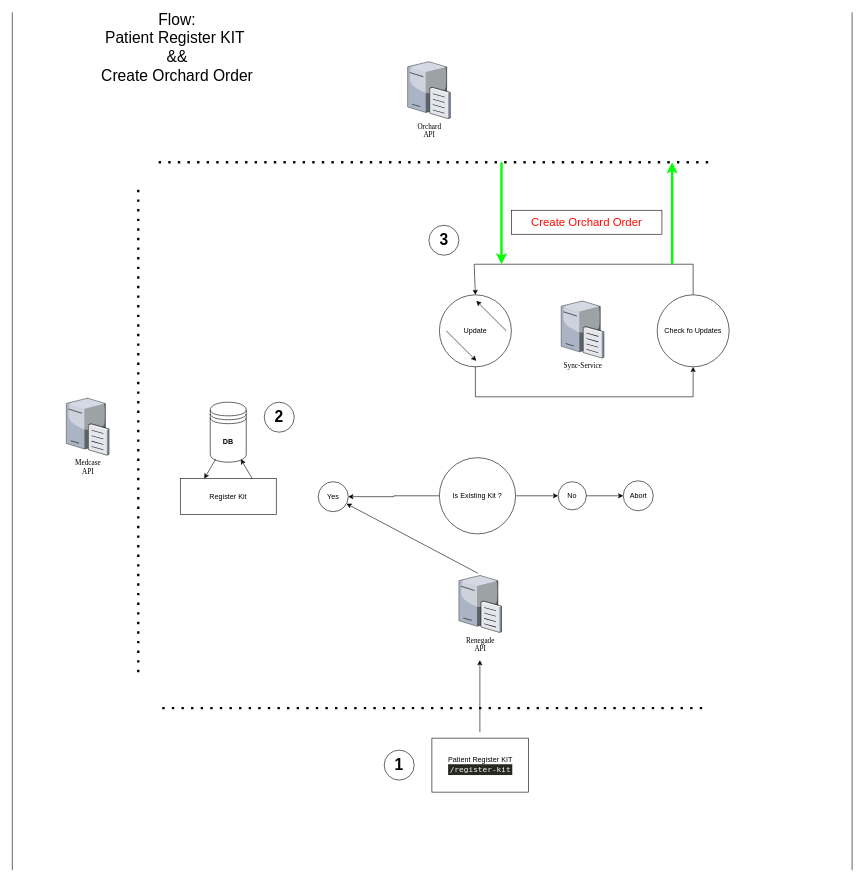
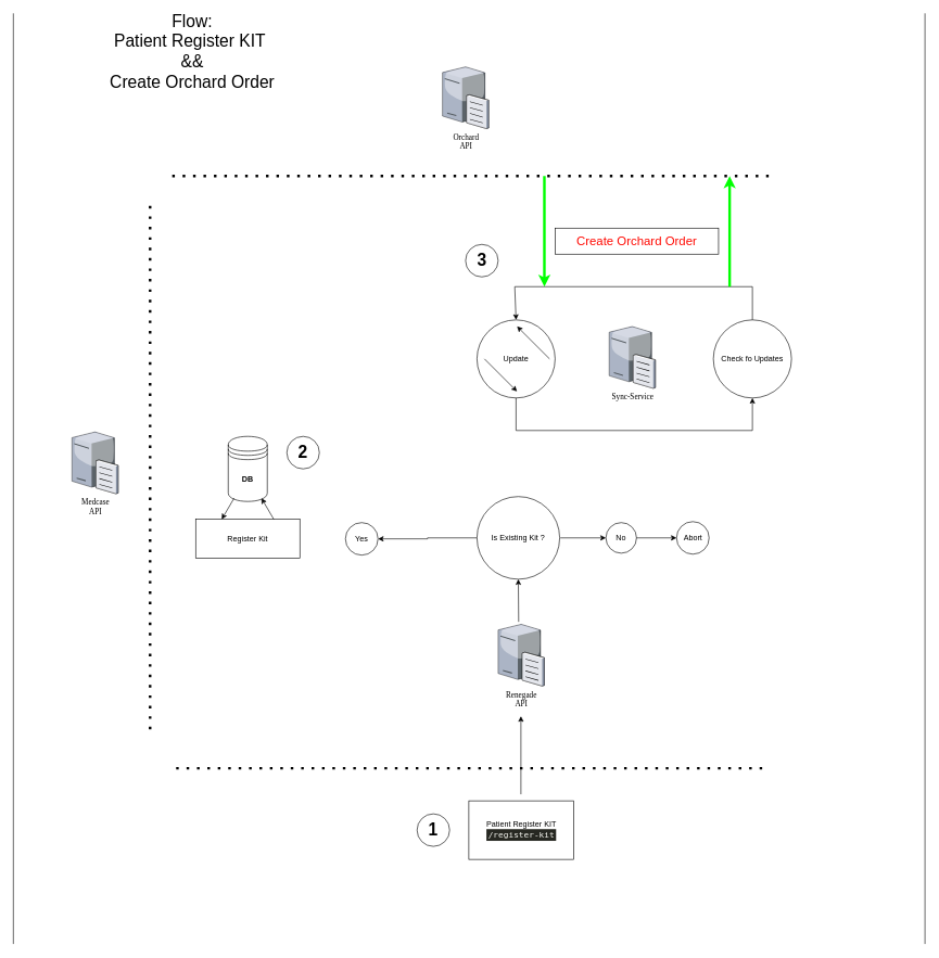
  <mxCell id="0" />
  <mxCell id="1" parent="0" />
  <mxCell id="2" value="Medcase&lt;br&gt;&lt;div&gt;API&lt;/div&gt;&lt;div&gt;&lt;br&gt;&lt;/div&gt;" style="verticalLabelPosition=bottom;aspect=fixed;html=1;verticalAlign=top;strokeColor=none;shape=mxgraph.citrix.file_server;rounded=0;shadow=0;comic=0;fontFamily=Verdana;" parent="1" vertex="1"><mxGeometry x="110" y="661" width="71" height="97" as="geometry" /></mxCell>
  <mxCell id="3" value="&lt;div&gt;Renegade &lt;br&gt;API&lt;/div&gt;&lt;div&gt;&lt;br&gt;&lt;/div&gt;" style="verticalLabelPosition=bottom;aspect=fixed;html=1;verticalAlign=top;strokeColor=none;shape=mxgraph.citrix.file_server;rounded=0;shadow=0;comic=0;fontFamily=Verdana;" parent="1" vertex="1"><mxGeometry x="764.5" y="956.5" width="71" height="97" as="geometry" /></mxCell>
  <mxCell id="4" value="No" style="ellipse;whiteSpace=wrap;html=1;aspect=fixed;" parent="1" vertex="1"><mxGeometry x="930" y="802.5" width="47" height="47" as="geometry" /></mxCell>
  <mxCell id="5" value="Yes" style="ellipse;whiteSpace=wrap;html=1;aspect=fixed;" parent="1" vertex="1"><mxGeometry x="530" y="802.5" width="50" height="50" as="geometry" /></mxCell>
  <mxCell id="6" style="edgeStyle=orthogonalEdgeStyle;rounded=0;orthogonalLoop=1;jettySize=auto;html=1;exitX=0;exitY=0.5;exitDx=0;exitDy=0;entryX=1;entryY=0.5;entryDx=0;entryDy=0;" edge="1" parent="1" source="7" target="5"><mxGeometry relative="1" as="geometry" /></mxCell>
  <mxCell id="7" value="Is Existing Kit ?" style="ellipse;whiteSpace=wrap;html=1;aspect=fixed;" parent="1" vertex="1"><mxGeometry x="732" y="762.5" width="127" height="127" as="geometry" /></mxCell>
  <mxCell id="8" value="" style="endArrow=none;dashed=1;html=1;dashPattern=1 3;strokeWidth=4;rounded=0;" parent="1" edge="1"><mxGeometry width="50" height="50" relative="1" as="geometry"><mxPoint x="230" y="1120" as="sourcePoint" /><mxPoint x="230" y="310" as="targetPoint" /></mxGeometry></mxCell>
  <mxCell id="9" value="Orchard&lt;br&gt;&lt;div&gt;API&lt;/div&gt;&lt;div&gt;&lt;br&gt;&lt;/div&gt;" style="verticalLabelPosition=bottom;aspect=fixed;html=1;verticalAlign=top;strokeColor=none;shape=mxgraph.citrix.file_server;rounded=0;shadow=0;comic=0;fontFamily=Verdana;" parent="1" vertex="1"><mxGeometry x="679" y="100" width="71" height="97" as="geometry" /></mxCell>
  <mxCell id="10" value="" style="endArrow=none;dashed=1;html=1;dashPattern=1 3;strokeWidth=4;strokeColor=default;rounded=0;" parent="1" edge="1"><mxGeometry width="50" height="50" relative="1" as="geometry"><mxPoint x="1180" y="270" as="sourcePoint" /><mxPoint x="260" y="270" as="targetPoint" /></mxGeometry></mxCell>
  <mxCell id="11" value="" style="endArrow=classic;html=1;rounded=0;entryX=0;entryY=0.5;entryDx=0;entryDy=0;" parent="1" target="4" edge="1"><mxGeometry width="50" height="50" relative="1" as="geometry"><mxPoint x="860" y="826" as="sourcePoint" /><mxPoint x="990" y="680" as="targetPoint" /></mxGeometry></mxCell>
  <mxCell id="12" value="" style="endArrow=none;dashed=1;html=1;dashPattern=1 3;strokeWidth=4;rounded=0;" parent="1" edge="1"><mxGeometry width="50" height="50" relative="1" as="geometry"><mxPoint x="270" y="1180" as="sourcePoint" /><mxPoint x="1180" y="1180" as="targetPoint" /></mxGeometry></mxCell>
- <mxCell id="13" value="" style="endArrow=classic;html=1;rounded=0;exitX=0.444;exitY=-0.015;exitDx=0;exitDy=0;exitPerimeter=0;" parent="1" source="3" target="5" edge="1"><mxGeometry width="50" height="50" relative="1" as="geometry"><mxPoint x="795" y="930" as="sourcePoint" /><mxPoint x="860" y="840" as="targetPoint" /></mxGeometry></mxCell>
+ <mxCell id="13" value="" style="endArrow=classic;html=1;rounded=0;exitX=0.444;exitY=-0.015;exitDx=0;exitDy=0;exitPerimeter=0;entryX=0.5;entryY=1;entryDx=0;entryDy=0;" parent="1" source="3" target="7" edge="1"><mxGeometry width="50" height="50" relative="1" as="geometry"><mxPoint x="795" y="930" as="sourcePoint" /><mxPoint x="860" y="840" as="targetPoint" /></mxGeometry></mxCell>
  <mxCell id="14" value="" style="endArrow=none;html=1;rounded=0;" parent="1" edge="1"><mxGeometry width="50" height="50" relative="1" as="geometry"><mxPoint x="20" y="1450" as="sourcePoint" /><mxPoint x="20" y="20" as="targetPoint" /></mxGeometry></mxCell>
  <mxCell id="15" value="" style="endArrow=none;html=1;rounded=0;" parent="1" edge="1"><mxGeometry width="50" height="50" relative="1" as="geometry"><mxPoint x="1420" y="1450" as="sourcePoint" /><mxPoint x="1420" y="20" as="targetPoint" /></mxGeometry></mxCell>
  <mxCell id="16" value="&lt;b&gt;DB&lt;/b&gt;" style="shape=datastore;whiteSpace=wrap;html=1;" parent="1" vertex="1"><mxGeometry x="350" y="670" width="60" height="100" as="geometry" /></mxCell>
  <mxCell id="17" value="Register Kit" style="rounded=0;whiteSpace=wrap;html=1;" parent="1" vertex="1"><mxGeometry x="300" y="797.5" width="160" height="60" as="geometry" /></mxCell>
  <mxCell id="18" value="" style="endArrow=classic;html=1;rounded=0;exitX=0.15;exitY=0.95;exitDx=0;exitDy=0;exitPerimeter=0;entryX=0.25;entryY=0;entryDx=0;entryDy=0;" parent="1" source="16" target="17" edge="1"><mxGeometry width="50" height="50" relative="1" as="geometry"><mxPoint x="440" y="700" as="sourcePoint" /><mxPoint x="440" y="620" as="targetPoint" /></mxGeometry></mxCell>
  <mxCell id="19" value="" style="endArrow=classic;html=1;rounded=0;entryX=0.85;entryY=0.95;entryDx=0;entryDy=0;entryPerimeter=0;exitX=0.75;exitY=0;exitDx=0;exitDy=0;" parent="1" source="17" target="16" edge="1"><mxGeometry width="50" height="50" relative="1" as="geometry"><mxPoint x="450" y="710" as="sourcePoint" /><mxPoint x="450" y="630" as="targetPoint" /></mxGeometry></mxCell>
  <mxCell id="20" value="Patient Register KIT&lt;br&gt;&lt;div style=&quot;color: rgb(248, 248, 242); background-color: rgb(39, 40, 34); font-family: monospace, &amp;quot;Droid Sans Mono&amp;quot;, &amp;quot;monospace&amp;quot;, monospace; font-weight: normal; font-size: 13px; line-height: 18px;&quot;&gt;&lt;div&gt;/register-kit&lt;/div&gt;&lt;/div&gt;" style="rounded=0;whiteSpace=wrap;html=1;" parent="1" vertex="1"><mxGeometry x="719.5" y="1230" width="161" height="90" as="geometry" /></mxCell>
  <mxCell id="21" value="" style="endArrow=classic;html=1;rounded=0;exitX=0.5;exitY=0;exitDx=0;exitDy=0;" parent="1" edge="1"><mxGeometry width="50" height="50" relative="1" as="geometry"><mxPoint x="799.5" y="1220" as="sourcePoint" /><mxPoint x="799.5" y="1100" as="targetPoint" /></mxGeometry></mxCell>
  <mxCell id="22" value="&lt;div&gt;Abort&lt;/div&gt;" style="ellipse;whiteSpace=wrap;html=1;aspect=fixed;" parent="1" vertex="1"><mxGeometry x="1038.5" y="801" width="50" height="50" as="geometry" /></mxCell>
  <mxCell id="23" value="" style="endArrow=classic;html=1;rounded=0;exitX=1;exitY=0.5;exitDx=0;exitDy=0;entryX=0;entryY=0.5;entryDx=0;entryDy=0;" parent="1" source="4" target="22" edge="1"><mxGeometry width="50" height="50" relative="1" as="geometry"><mxPoint x="964" y="925.5" as="sourcePoint" /><mxPoint x="964" y="859.5" as="targetPoint" /></mxGeometry></mxCell>
  <mxCell id="24" value="Sync-Service" style="verticalLabelPosition=bottom;aspect=fixed;html=1;verticalAlign=top;strokeColor=none;shape=mxgraph.citrix.file_server;rounded=0;shadow=0;comic=0;fontFamily=Verdana;" parent="1" vertex="1"><mxGeometry x="935" y="499" width="71" height="97" as="geometry" /></mxCell>
  <mxCell id="25" value="Update" style="ellipse;whiteSpace=wrap;html=1;aspect=fixed;" parent="1" vertex="1"><mxGeometry x="732" y="491" width="120" height="120" as="geometry" /></mxCell>
  <mxCell id="26" value="" style="endArrow=classic;html=1;rounded=0;" parent="1" source="25" edge="1"><mxGeometry width="50" height="50" relative="1" as="geometry"><mxPoint x="805" y="541" as="sourcePoint" /><mxPoint x="835" y="511" as="targetPoint" /></mxGeometry></mxCell>
  <mxCell id="27" value="" style="endArrow=classic;html=1;rounded=0;" parent="1" edge="1"><mxGeometry width="50" height="50" relative="1" as="geometry"><mxPoint x="743.5" y="551" as="sourcePoint" /><mxPoint x="793.5" y="601" as="targetPoint" /></mxGeometry></mxCell>
  <mxCell id="28" value="" style="endArrow=classic;html=1;rounded=0;" parent="1" edge="1"><mxGeometry width="50" height="50" relative="1" as="geometry"><mxPoint x="843.5" y="551" as="sourcePoint" /><mxPoint x="793.5" y="501" as="targetPoint" /></mxGeometry></mxCell>
  <mxCell id="29" value="" style="endArrow=classic;html=1;rounded=0;exitX=0.5;exitY=1;exitDx=0;exitDy=0;entryX=0.5;entryY=1;entryDx=0;entryDy=0;" parent="1" source="25" target="30" edge="1"><mxGeometry width="50" height="50" relative="1" as="geometry"><mxPoint x="1065" y="671" as="sourcePoint" /><mxPoint x="1225" y="661" as="targetPoint" /><Array as="points"><mxPoint x="792" y="661" /><mxPoint x="1155" y="661" /></Array></mxGeometry></mxCell>
  <mxCell id="30" value="Check fo Updates" style="ellipse;whiteSpace=wrap;html=1;aspect=fixed;" parent="1" vertex="1"><mxGeometry x="1095" y="491" width="120" height="120" as="geometry" /></mxCell>
  <mxCell id="31" value="" style="endArrow=classic;html=1;rounded=0;entryX=0.5;entryY=0;entryDx=0;entryDy=0;exitX=0.5;exitY=0;exitDx=0;exitDy=0;" parent="1" source="30" target="25" edge="1"><mxGeometry width="50" height="50" relative="1" as="geometry"><mxPoint x="1070" y="350" as="sourcePoint" /><mxPoint x="1152" y="390" as="targetPoint" /><Array as="points"><mxPoint x="1155" y="440" /><mxPoint x="790" y="440" /></Array></mxGeometry></mxCell>
  <mxCell id="32" value="" style="endArrow=classic;html=1;rounded=0;strokeWidth=4;fillColor=#d5e8d4;strokeColor=#00FF00;" parent="1" edge="1"><mxGeometry width="50" height="50" relative="1" as="geometry"><mxPoint x="1120" y="440" as="sourcePoint" /><mxPoint x="1120" y="270" as="targetPoint" /><Array as="points"><mxPoint x="1120" y="388" /></Array></mxGeometry></mxCell>
  <mxCell id="33" value="" style="endArrow=classic;html=1;rounded=0;strokeWidth=4;fillColor=#d5e8d4;strokeColor=#00FF00;" parent="1" edge="1"><mxGeometry width="50" height="50" relative="1" as="geometry"><mxPoint x="835.5" y="270" as="sourcePoint" /><mxPoint x="835.5" y="440" as="targetPoint" /><Array as="points" /></mxGeometry></mxCell>
  <mxCell id="34" value="&lt;font color=&quot;#ff0800&quot; style=&quot;font-size: 19px;&quot;&gt;Create Orchard Order&lt;/font&gt;" style="rounded=0;whiteSpace=wrap;html=1;" parent="1" vertex="1"><mxGeometry x="852" y="350" width="251" height="40" as="geometry" /></mxCell>
  <mxCell id="35" value="&lt;font style=&quot;font-size: 26px;&quot;&gt;&lt;b&gt;1&lt;/b&gt;&lt;/font&gt;" style="ellipse;whiteSpace=wrap;html=1;aspect=fixed;" parent="1" vertex="1"><mxGeometry x="640" y="1250" width="50" height="50" as="geometry" /></mxCell>
  <mxCell id="36" value="&lt;font style=&quot;font-size: 26px;&quot;&gt;&lt;b&gt;2&lt;/b&gt;&lt;/font&gt;" style="ellipse;whiteSpace=wrap;html=1;aspect=fixed;" parent="1" vertex="1"><mxGeometry x="440" y="670" width="50" height="50" as="geometry" /></mxCell>
  <mxCell id="37" value="&lt;font style=&quot;font-size: 26px;&quot;&gt;&lt;b&gt;3&lt;/b&gt;&lt;/font&gt;" style="ellipse;whiteSpace=wrap;html=1;aspect=fixed;" parent="1" vertex="1"><mxGeometry x="714.5" y="375" width="50" height="50" as="geometry" /></mxCell>
  <mxCell id="38" value="&lt;div&gt;&lt;font style=&quot;font-size: 26px;&quot;&gt;Flow: &lt;br&gt;&lt;/font&gt;&lt;/div&gt;&lt;div&gt;&lt;font style=&quot;font-size: 26px;&quot;&gt;Patient Register KIT&amp;nbsp;&lt;/font&gt;&lt;/div&gt;&lt;div&gt;&lt;font style=&quot;font-size: 26px;&quot;&gt;&amp;amp;&amp;amp;&lt;br&gt;&lt;/font&gt;&lt;/div&gt;&lt;font style=&quot;font-size: 26px;&quot;&gt;Create Orchard Order&lt;br&gt;&lt;/font&gt;" style="text;html=1;strokeColor=none;fillColor=none;align=center;verticalAlign=middle;whiteSpace=wrap;rounded=0;" vertex="1" parent="1"><mxGeometry x="40" y="29" width="510" height="100" as="geometry" /></mxCell>
